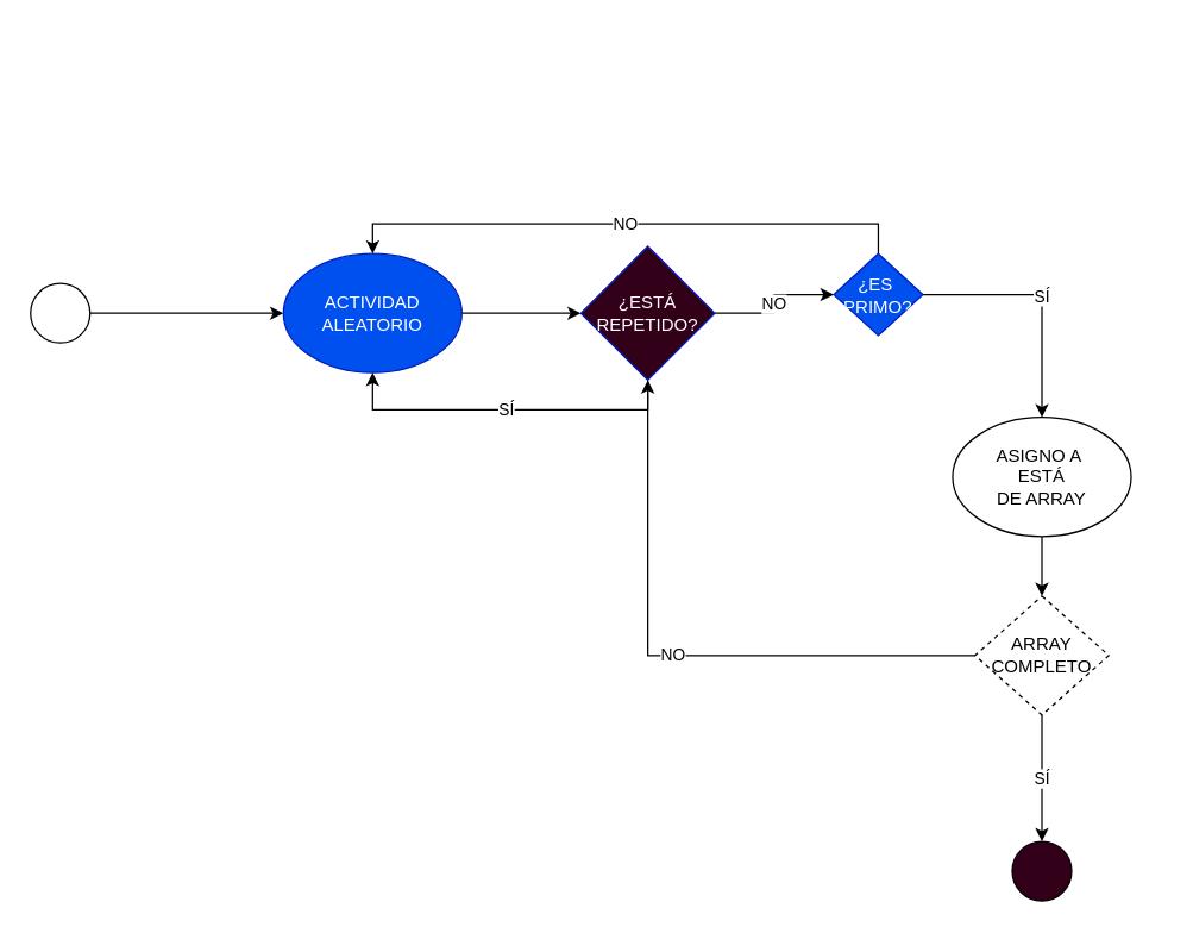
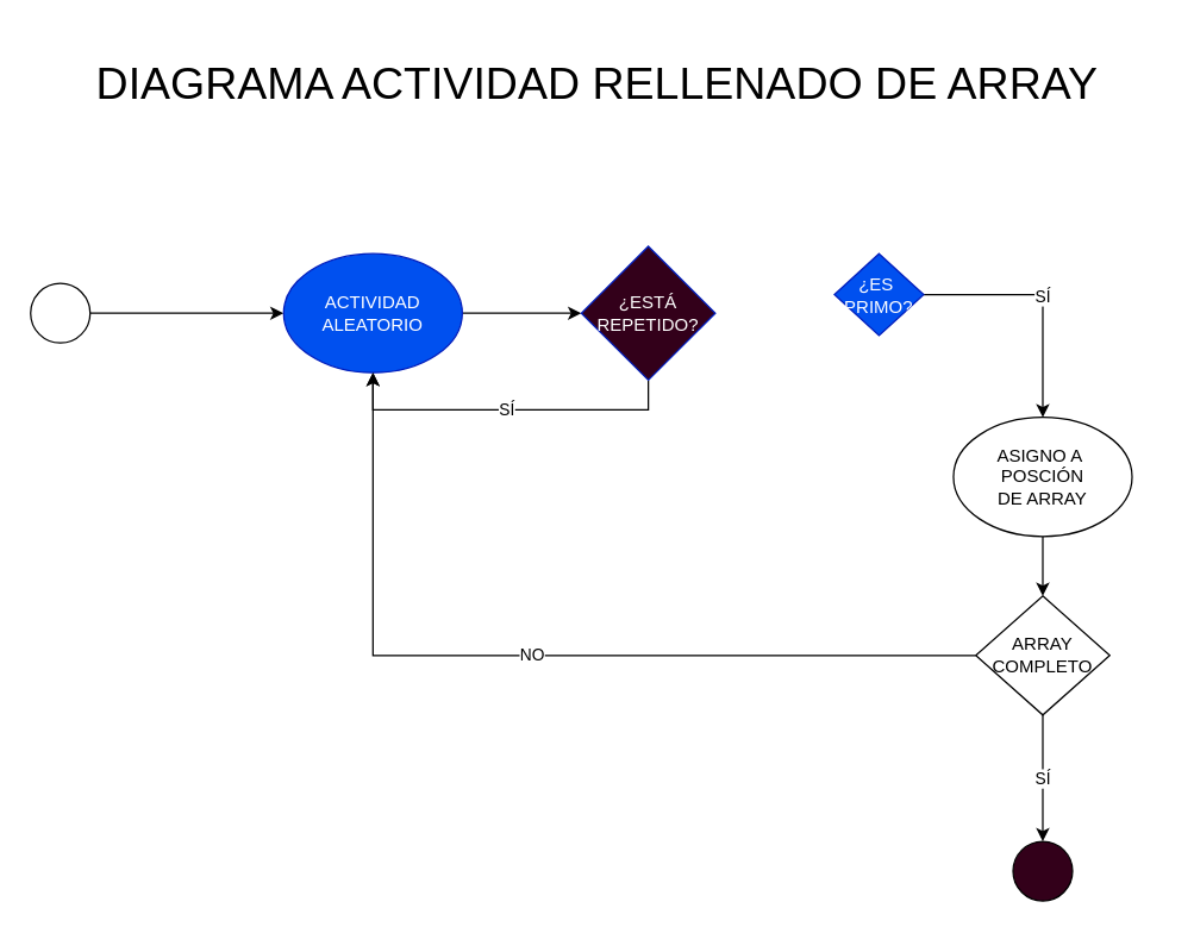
  <mxCell id="0" />
  <mxCell id="1" parent="0" />
  <mxCell id="2" style="edgeStyle=orthogonalEdgeStyle;rounded=0;orthogonalLoop=1;jettySize=auto;html=1;entryX=0;entryY=0.5;entryDx=0;entryDy=0;" parent="1" source="3" target="7" edge="1"><mxGeometry relative="1" as="geometry" /></mxCell>
  <mxCell id="3" value="" style="ellipse;whiteSpace=wrap;html=1;aspect=fixed;" parent="1" vertex="1"><mxGeometry x="20" y="190" width="40" height="40" as="geometry" /></mxCell>
  <mxCell id="4" value="" style="ellipse;whiteSpace=wrap;html=1;aspect=fixed;fillColor=#33001A;" parent="1" vertex="1"><mxGeometry x="680" y="565" width="40" height="40" as="geometry" /></mxCell>
+ <mxCell id="5" value="&lt;font style=&quot;font-size: 30px;&quot;&gt;DIAGRAMA ACTIVIDAD RELLENADO DE ARRAY&amp;nbsp;&lt;/font&gt;" style="text;html=1;align=center;verticalAlign=middle;whiteSpace=wrap;rounded=0;" parent="1" vertex="1"><mxGeometry x="30" width="750" height="70" as="geometry" y="20" /></mxCell>
  <mxCell id="6" style="edgeStyle=orthogonalEdgeStyle;rounded=0;orthogonalLoop=1;jettySize=auto;html=1;entryX=0;entryY=0.5;entryDx=0;entryDy=0;" parent="1" source="7" target="18" edge="1"><mxGeometry relative="1" as="geometry" /></mxCell>
  <mxCell id="7" value="ACTIVIDAD&lt;div&gt;ALEATORIO&lt;/div&gt;" style="ellipse;whiteSpace=wrap;html=1;fillColor=#0050ef;strokeColor=#001DBC;fontColor=#ffffff;" parent="1" vertex="1"><mxGeometry x="190" y="170" width="120" height="80" as="geometry" /></mxCell>
  <mxCell id="8" style="edgeStyle=orthogonalEdgeStyle;rounded=0;orthogonalLoop=1;jettySize=auto;html=1;entryX=0.5;entryY=0;entryDx=0;entryDy=0;" parent="1" source="9" target="12" edge="1"><mxGeometry relative="1" as="geometry" /></mxCell>
- <mxCell id="9" value="ASIGNO A&amp;nbsp;&lt;div&gt;ESTÁ&lt;/div&gt;&lt;div&gt;DE ARRAY&lt;/div&gt;" style="ellipse;whiteSpace=wrap;html=1;" parent="1" vertex="1"><mxGeometry x="640" y="280" width="120" height="80" as="geometry" /></mxCell>
+ <mxCell id="9" value="ASIGNO A&amp;nbsp;&lt;div&gt;POSCIÓN&lt;/div&gt;&lt;div&gt;DE ARRAY&lt;/div&gt;" style="ellipse;whiteSpace=wrap;html=1;" parent="1" vertex="1"><mxGeometry x="640" y="280" width="120" height="80" as="geometry" /></mxCell>
  <mxCell id="10" value="SÍ" style="edgeStyle=orthogonalEdgeStyle;rounded=0;orthogonalLoop=1;jettySize=auto;html=1;entryX=0.5;entryY=0;entryDx=0;entryDy=0;" parent="1" source="12" target="4" edge="1"><mxGeometry relative="1" as="geometry" /></mxCell>
- <mxCell id="11" value="NO" style="edgeStyle=orthogonalEdgeStyle;rounded=0;orthogonalLoop=1;jettySize=auto;html=1;" parent="1" source="12" target="18" edge="1"><mxGeometry relative="1" as="geometry" /></mxCell>
- <mxCell id="12" value="ARRAY&lt;div&gt;COMPLETO&lt;/div&gt;" style="rhombus;whiteSpace=wrap;html=1;dashed=1;" parent="1" vertex="1"><mxGeometry x="655" y="400" width="90" height="80" as="geometry" /></mxCell>
+ <mxCell id="11" value="NO" style="edgeStyle=orthogonalEdgeStyle;rounded=0;orthogonalLoop=1;jettySize=auto;html=1;entryX=0.5;entryY=1;entryDx=0;entryDy=0;" parent="1" source="12" target="7" edge="1"><mxGeometry relative="1" as="geometry" /></mxCell>
+ <mxCell id="12" value="ARRAY&lt;div&gt;COMPLETO&lt;/div&gt;" style="rhombus;whiteSpace=wrap;html=1;" parent="1" vertex="1"><mxGeometry x="655" y="400" width="90" height="80" as="geometry" /></mxCell>
  <mxCell id="13" value="SÍ" style="edgeStyle=orthogonalEdgeStyle;rounded=0;orthogonalLoop=1;jettySize=auto;html=1;entryX=0.5;entryY=0;entryDx=0;entryDy=0;exitX=1;exitY=0.5;exitDx=0;exitDy=0;" parent="1" source="15" target="9" edge="1"><mxGeometry relative="1" as="geometry" /></mxCell>
- <mxCell id="14" value="NO" style="edgeStyle=orthogonalEdgeStyle;rounded=0;orthogonalLoop=1;jettySize=auto;html=1;entryX=0.5;entryY=0;entryDx=0;entryDy=0;exitX=0.5;exitY=0;exitDx=0;exitDy=0;" parent="1" source="15" target="7" edge="1"><mxGeometry relative="1" as="geometry" /></mxCell>
  <mxCell id="15" value="¿ES&amp;nbsp;&lt;div&gt;PRIMO?&lt;/div&gt;" style="rhombus;whiteSpace=wrap;html=1;fillColor=#0050ef;fontColor=#ffffff;strokeColor=#001DBC;" parent="1" vertex="1"><mxGeometry x="560" y="170" width="60" height="55" as="geometry" /></mxCell>
- <mxCell id="16" value="NO" style="edgeStyle=orthogonalEdgeStyle;rounded=0;orthogonalLoop=1;jettySize=auto;html=1;entryX=0;entryY=0.5;entryDx=0;entryDy=0;" parent="1" source="18" target="15" edge="1"><mxGeometry relative="1" as="geometry" /></mxCell>
  <mxCell id="17" value="SÍ" style="edgeStyle=orthogonalEdgeStyle;rounded=0;orthogonalLoop=1;jettySize=auto;html=1;entryX=0.5;entryY=1;entryDx=0;entryDy=0;exitX=0.5;exitY=1;exitDx=0;exitDy=0;" parent="1" source="18" target="7" edge="1"><mxGeometry relative="1" as="geometry" /></mxCell>
  <mxCell id="18" value="¿ESTÁ&lt;div&gt;REPETIDO?&lt;/div&gt;" style="rhombus;whiteSpace=wrap;html=1;fillColor=#33001a;fontColor=#ffffff;strokeColor=#001DBC;" parent="1" vertex="1"><mxGeometry x="390" y="165" width="90" height="90" as="geometry" /></mxCell>
